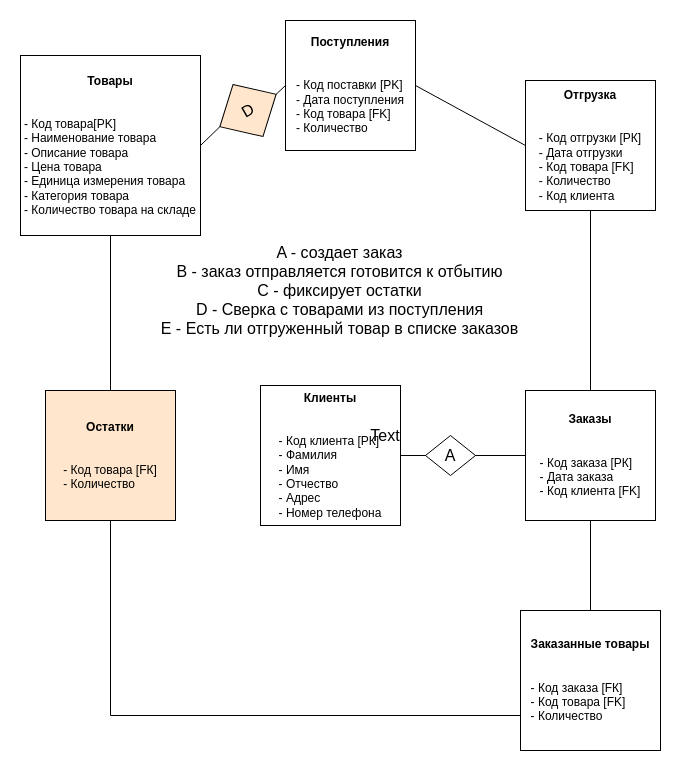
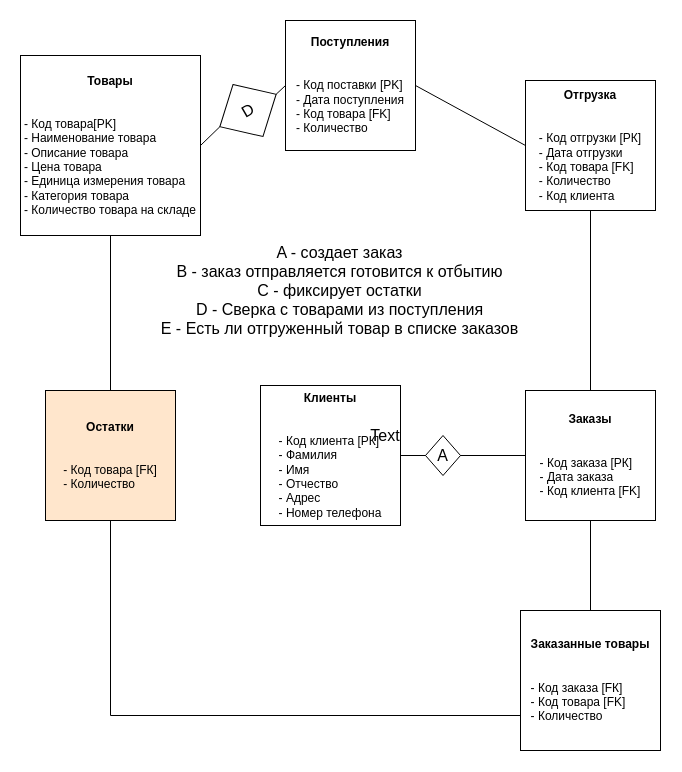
  <mxCell id="0" />
  <mxCell id="1" parent="0" />
  <mxCell id="2" value="" style="endArrow=none;html=1;rounded=0;entryX=0.5;entryY=0;entryDx=0;entryDy=0;edgeStyle=orthogonalEdgeStyle;exitX=0.5;exitY=1;exitDx=0;exitDy=0;" parent="1" source="6" target="10" edge="1"><mxGeometry width="50" height="50" relative="1" as="geometry"><mxPoint x="325" y="350" as="sourcePoint" /><mxPoint x="135" y="470" as="targetPoint" /></mxGeometry></mxCell>
  <mxCell id="3" value="" style="endArrow=none;html=1;rounded=0;exitX=0.5;exitY=0;exitDx=0;exitDy=0;entryX=0.5;entryY=1;entryDx=0;entryDy=0;" parent="1" source="9" target="7" edge="1"><mxGeometry relative="1" as="geometry"><mxPoint x="375" y="345" as="sourcePoint" /><mxPoint x="545" y="210" as="targetPoint" /></mxGeometry></mxCell>
  <mxCell id="4" value="" style="endArrow=none;html=1;rounded=0;entryX=0;entryY=0.5;entryDx=0;entryDy=0;exitX=1;exitY=0.5;exitDx=0;exitDy=0;" parent="1" source="5" target="7" edge="1"><mxGeometry width="50" height="50" relative="1" as="geometry"><mxPoint x="185" y="190" as="sourcePoint" /><mxPoint x="495" y="190" as="targetPoint" /></mxGeometry></mxCell>
  <mxCell id="5" value="&lt;b&gt;Поступления&lt;/b&gt;&lt;br&gt;&lt;div style=&quot;text-align: justify;&quot;&gt;&lt;span style=&quot;background-color: initial;&quot;&gt;&lt;br&gt;&lt;/span&gt;&lt;/div&gt;&lt;div style=&quot;text-align: justify;&quot;&gt;&lt;span style=&quot;background-color: initial;&quot;&gt;&lt;br&gt;&lt;/span&gt;&lt;/div&gt;&lt;div style=&quot;text-align: justify;&quot;&gt;&lt;span style=&quot;background-color: initial;&quot;&gt;- Код поставки [PK]&lt;/span&gt;&lt;/div&gt;&lt;div style=&quot;text-align: justify;&quot;&gt;&lt;span style=&quot;background-color: initial;&quot;&gt;- Дата поступления&lt;/span&gt;&lt;/div&gt;&lt;div style=&quot;text-align: justify;&quot;&gt;&lt;span style=&quot;background-color: initial;&quot;&gt;- Код товара [FK]&lt;/span&gt;&lt;/div&gt;&lt;div style=&quot;text-align: justify;&quot;&gt;&lt;span style=&quot;background-color: initial;&quot;&gt;- Количество&lt;/span&gt;&lt;/div&gt;" style="whiteSpace=wrap;html=1;aspect=fixed;" parent="1" vertex="1"><mxGeometry x="285" y="20" width="130" height="130" as="geometry" /></mxCell>
  <mxCell id="6" value="&lt;b&gt;Товары&lt;/b&gt;&lt;br&gt;&lt;div style=&quot;text-align: justify;&quot;&gt;&lt;span style=&quot;background-color: initial;&quot;&gt;&lt;br&gt;&lt;/span&gt;&lt;/div&gt;&lt;div style=&quot;text-align: justify;&quot;&gt;&lt;span style=&quot;background-color: initial;&quot;&gt;&lt;br&gt;&lt;/span&gt;&lt;/div&gt;&lt;div style=&quot;text-align: justify;&quot;&gt;&lt;span style=&quot;background-color: initial;&quot;&gt;- Код товара[PK]&lt;/span&gt;&lt;/div&gt;&lt;div style=&quot;text-align: justify;&quot;&gt;&lt;span style=&quot;background-color: initial;&quot;&gt;-&amp;nbsp;&lt;/span&gt;Наименование товара&lt;/div&gt;&lt;div style=&quot;text-align: justify;&quot;&gt;- Описание товара&lt;/div&gt;&lt;div style=&quot;text-align: justify;&quot;&gt;- Цена товара&lt;/div&gt;&lt;div style=&quot;text-align: justify;&quot;&gt;- Единица измерения товара&lt;/div&gt;&lt;div style=&quot;text-align: justify;&quot;&gt;- Категория товара&lt;/div&gt;&lt;div style=&quot;text-align: justify;&quot;&gt;- Количество товара на складе&lt;/div&gt;" style="whiteSpace=wrap;html=1;aspect=fixed;" parent="1" vertex="1"><mxGeometry x="20" y="55" width="180" height="180" as="geometry" /></mxCell>
  <mxCell id="7" value="&lt;b&gt;Отгрузка&lt;/b&gt;&lt;br&gt;&lt;div style=&quot;text-align: justify;&quot;&gt;&lt;span style=&quot;background-color: initial;&quot;&gt;&lt;br&gt;&lt;/span&gt;&lt;/div&gt;&lt;div style=&quot;text-align: justify;&quot;&gt;&lt;span style=&quot;background-color: initial;&quot;&gt;&lt;br&gt;&lt;/span&gt;&lt;/div&gt;&lt;div style=&quot;text-align: justify;&quot;&gt;&lt;span style=&quot;background-color: initial;&quot;&gt;- Код отгрузки [РК]&lt;/span&gt;&lt;/div&gt;&lt;div style=&quot;text-align: justify;&quot;&gt;&lt;span style=&quot;background-color: initial;&quot;&gt;- Дата отгрузки&lt;/span&gt;&lt;/div&gt;&lt;div style=&quot;text-align: justify;&quot;&gt;&lt;span style=&quot;background-color: initial;&quot;&gt;- Код товара [FK]&lt;/span&gt;&lt;/div&gt;&lt;div style=&quot;text-align: justify;&quot;&gt;&lt;span style=&quot;background-color: initial;&quot;&gt;- Количество&lt;/span&gt;&lt;/div&gt;&lt;div style=&quot;text-align: justify;&quot;&gt;&lt;span style=&quot;background-color: initial;&quot;&gt;- Код клиента&lt;/span&gt;&lt;/div&gt;" style="whiteSpace=wrap;html=1;aspect=fixed;" parent="1" vertex="1"><mxGeometry x="525" y="80" width="130" height="130" as="geometry" /></mxCell>
  <mxCell id="8" value="" style="endArrow=none;html=1;rounded=0;entryX=0;entryY=0.5;entryDx=0;entryDy=0;exitX=1;exitY=0.5;exitDx=0;exitDy=0;" parent="1" source="20" target="5" edge="1"><mxGeometry width="50" height="50" relative="1" as="geometry"><mxPoint x="375" y="155" as="sourcePoint" /><mxPoint x="505" y="155" as="targetPoint" /></mxGeometry></mxCell>
  <mxCell id="9" value="&lt;b&gt;Заказы&lt;/b&gt;&lt;br&gt;&lt;div style=&quot;text-align: justify;&quot;&gt;&lt;span style=&quot;background-color: initial;&quot;&gt;&lt;br&gt;&lt;/span&gt;&lt;/div&gt;&lt;div style=&quot;text-align: justify;&quot;&gt;&lt;span style=&quot;background-color: initial;&quot;&gt;&lt;br&gt;&lt;/span&gt;&lt;/div&gt;&lt;div style=&quot;text-align: justify;&quot;&gt;&lt;span style=&quot;background-color: initial;&quot;&gt;- Код заказа [РК]&lt;/span&gt;&lt;/div&gt;&lt;div style=&quot;text-align: justify;&quot;&gt;&lt;span style=&quot;background-color: initial;&quot;&gt;- Дата заказа&lt;/span&gt;&lt;/div&gt;&lt;div style=&quot;text-align: justify;&quot;&gt;&lt;span style=&quot;background-color: initial;&quot;&gt;- Код клиента [FK]&lt;/span&gt;&lt;/div&gt;" style="whiteSpace=wrap;html=1;aspect=fixed;" parent="1" vertex="1"><mxGeometry x="525" y="390" width="130" height="130" as="geometry" /></mxCell>
  <mxCell id="10" value="&lt;b&gt;Остатки&lt;/b&gt;&lt;br&gt;&lt;div style=&quot;text-align: justify;&quot;&gt;&lt;span style=&quot;background-color: initial;&quot;&gt;&lt;br&gt;&lt;/span&gt;&lt;/div&gt;&lt;div style=&quot;text-align: justify;&quot;&gt;&lt;span style=&quot;background-color: initial;&quot;&gt;&lt;br&gt;&lt;/span&gt;&lt;/div&gt;&lt;div style=&quot;text-align: justify;&quot;&gt;&lt;span style=&quot;background-color: initial;&quot;&gt;- Код товара [FК]&lt;/span&gt;&lt;/div&gt;&lt;div style=&quot;text-align: justify;&quot;&gt;&lt;span style=&quot;background-color: initial;&quot;&gt;- Количество&lt;/span&gt;&lt;/div&gt;" style="whiteSpace=wrap;html=1;aspect=fixed;fillColor=#ffe6cc;" parent="1" vertex="1"><mxGeometry x="45" y="390" width="130" height="130" as="geometry" /></mxCell>
  <mxCell id="11" value="&lt;b&gt;Клиенты&lt;/b&gt;&lt;br&gt;&lt;div style=&quot;text-align: justify;&quot;&gt;&lt;span style=&quot;background-color: initial;&quot;&gt;&lt;br&gt;&lt;/span&gt;&lt;/div&gt;&lt;div style=&quot;text-align: justify;&quot;&gt;&lt;span style=&quot;background-color: initial;&quot;&gt;&lt;br&gt;&lt;/span&gt;&lt;/div&gt;&lt;div style=&quot;text-align: justify;&quot;&gt;&lt;span style=&quot;background-color: initial;&quot;&gt;- Код клиента [РК]&lt;/span&gt;&lt;/div&gt;&lt;div style=&quot;text-align: justify;&quot;&gt;&lt;span style=&quot;background-color: initial;&quot;&gt;- Фамилия&amp;nbsp;&lt;/span&gt;&lt;/div&gt;&lt;div style=&quot;text-align: justify;&quot;&gt;&lt;span style=&quot;background-color: initial;&quot;&gt;- Имя&lt;/span&gt;&lt;/div&gt;&lt;div style=&quot;text-align: justify;&quot;&gt;&lt;span style=&quot;background-color: initial;&quot;&gt;- Отчество&lt;/span&gt;&lt;/div&gt;&lt;div style=&quot;text-align: justify;&quot;&gt;&lt;span style=&quot;background-color: initial;&quot;&gt;- Адрес&lt;/span&gt;&lt;/div&gt;&lt;div style=&quot;text-align: justify;&quot;&gt;- Номер телефона&lt;/div&gt;" style="whiteSpace=wrap;html=1;aspect=fixed;" parent="1" vertex="1"><mxGeometry x="260" y="385" width="140" height="140" as="geometry" /></mxCell>
  <mxCell id="12" value="" style="endArrow=none;html=1;rounded=0;entryX=1;entryY=0.5;entryDx=0;entryDy=0;exitX=0;exitY=0.5;exitDx=0;exitDy=0;" parent="1" source="9" target="11" edge="1"><mxGeometry width="50" height="50" relative="1" as="geometry"><mxPoint x="270" y="465" as="sourcePoint" /><mxPoint x="185" y="465" as="targetPoint" /></mxGeometry></mxCell>
  <mxCell id="13" value="&lt;b&gt;Заказанные товары&lt;/b&gt;&lt;br&gt;&lt;div style=&quot;text-align: justify;&quot;&gt;&lt;span style=&quot;background-color: initial;&quot;&gt;&lt;br&gt;&lt;/span&gt;&lt;/div&gt;&lt;div style=&quot;text-align: justify;&quot;&gt;&lt;span style=&quot;background-color: initial;&quot;&gt;&lt;br&gt;&lt;/span&gt;&lt;/div&gt;&lt;div style=&quot;text-align: justify;&quot;&gt;&lt;span style=&quot;background-color: initial;&quot;&gt;- Код заказа [FК]&lt;/span&gt;&lt;/div&gt;&lt;div style=&quot;text-align: justify;&quot;&gt;&lt;span style=&quot;background-color: initial;&quot;&gt;- Код товара [FK]&lt;br&gt;&lt;/span&gt;&lt;/div&gt;&lt;div style=&quot;text-align: justify;&quot;&gt;&lt;span style=&quot;background-color: initial;&quot;&gt;- Количество&lt;/span&gt;&lt;/div&gt;" style="whiteSpace=wrap;html=1;aspect=fixed;" parent="1" vertex="1"><mxGeometry x="520" y="610" width="140" height="140" as="geometry" /></mxCell>
  <mxCell id="14" value="" style="endArrow=none;html=1;rounded=0;entryX=0.5;entryY=1;entryDx=0;entryDy=0;exitX=0.5;exitY=0;exitDx=0;exitDy=0;edgeStyle=orthogonalEdgeStyle;" parent="1" source="13" target="9" edge="1"><mxGeometry width="50" height="50" relative="1" as="geometry"><mxPoint x="270" y="465" as="sourcePoint" /><mxPoint x="185" y="465" as="targetPoint" /></mxGeometry></mxCell>
  <mxCell id="15" value="" style="endArrow=none;html=1;rounded=0;entryX=0;entryY=0.75;entryDx=0;entryDy=0;edgeStyle=orthogonalEdgeStyle;exitX=0.5;exitY=1;exitDx=0;exitDy=0;" edge="1" parent="1" source="10" target="13"><mxGeometry width="50" height="50" relative="1" as="geometry"><mxPoint x="120" y="245" as="sourcePoint" /><mxPoint x="120" y="400" as="targetPoint" /></mxGeometry></mxCell>
- <mxCell id="16" value="A" style="rhombus;whiteSpace=wrap;html=1;fontSize=16;" vertex="1" parent="1"><mxGeometry x="425" y="435" width="50" height="40" as="geometry" /></mxCell>
+ <mxCell id="16" value="A" style="rhombus;whiteSpace=wrap;html=1;fontSize=16;" vertex="1" parent="1"><mxGeometry x="425" y="435" width="35" height="40" as="geometry" /></mxCell>
  <mxCell id="17" value="Text" style="text;html=1;strokeColor=none;fillColor=none;align=center;verticalAlign=middle;whiteSpace=wrap;rounded=0;fontSize=16;" vertex="1" parent="1"><mxGeometry x="355" y="420" width="60" height="30" as="geometry" /></mxCell>
  <mxCell id="18" value="A - создает заказ&lt;br&gt;B - заказ отправляется готовится к отбытию&lt;br&gt;С - фиксирует остатки&lt;br&gt;D - Сверка с товарами из поступления&lt;br&gt;E - Есть ли отгруженный товар в списке заказов" style="text;html=1;align=center;verticalAlign=middle;resizable=0;points=[];autosize=1;strokeColor=none;fillColor=none;fontSize=16;" vertex="1" parent="1"><mxGeometry x="149" y="235" width="380" height="110" as="geometry" /></mxCell>
  <mxCell id="19" value="" style="endArrow=none;html=1;rounded=0;entryX=0;entryY=0.5;entryDx=0;entryDy=0;exitX=1;exitY=0.5;exitDx=0;exitDy=0;" edge="1" parent="1" source="6" target="20"><mxGeometry width="50" height="50" relative="1" as="geometry"><mxPoint x="200" y="145" as="sourcePoint" /><mxPoint x="285" y="85" as="targetPoint" /></mxGeometry></mxCell>
- <mxCell id="20" value="D" style="rhombus;whiteSpace=wrap;html=1;fontSize=16;rotation=-30;fillColor=#ffe6cc;" vertex="1" parent="1"><mxGeometry x="215" y="80" width="65" height="60" as="geometry" /></mxCell>
+ <mxCell id="20" value="D" style="rhombus;whiteSpace=wrap;html=1;fontSize=16;rotation=-30;" vertex="1" parent="1"><mxGeometry x="215" y="80" width="65" height="60" as="geometry" /></mxCell>
